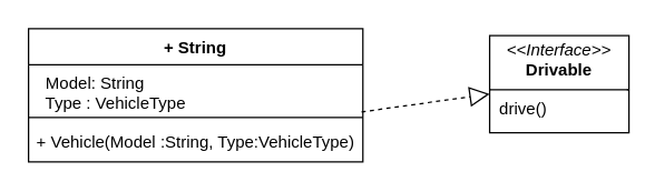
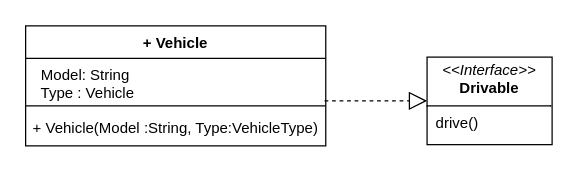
  <mxCell id="0" />
  <mxCell id="1" parent="0" />
- <mxCell id="2" value="+ String" style="swimlane;fontStyle=1;align=center;verticalAlign=top;childLayout=stackLayout;horizontal=1;startSize=26;horizontalStack=0;resizeParent=1;resizeParentMax=0;resizeLast=0;collapsible=1;marginBottom=0;whiteSpace=wrap;html=1;" parent="1" vertex="1"><mxGeometry x="20" y="20" width="240" height="96" as="geometry" /></mxCell>
- <mxCell id="3" value="&amp;nbsp; Model: String&lt;div&gt;&amp;nbsp; Type : VehicleType&lt;/div&gt;" style="text;strokeColor=none;fillColor=none;align=left;verticalAlign=top;spacingLeft=4;spacingRight=4;overflow=hidden;rotatable=0;points=[[0,0.5],[1,0.5]];portConstraint=eastwest;whiteSpace=wrap;html=1;" parent="2" vertex="1"><mxGeometry y="26" width="240" height="34" as="geometry" /></mxCell>
+ <mxCell id="2" value="+ Vehicle" style="swimlane;fontStyle=1;align=center;verticalAlign=top;childLayout=stackLayout;horizontal=1;startSize=26;horizontalStack=0;resizeParent=1;resizeParentMax=0;resizeLast=0;collapsible=1;marginBottom=0;whiteSpace=wrap;html=1;" parent="1" vertex="1"><mxGeometry x="20" y="20" width="240" height="96" as="geometry" /></mxCell>
+ <mxCell id="3" value="&amp;nbsp; Model: String&lt;div&gt;&amp;nbsp; Type : Vehicle&lt;/div&gt;" style="text;strokeColor=none;fillColor=none;align=left;verticalAlign=top;spacingLeft=4;spacingRight=4;overflow=hidden;rotatable=0;points=[[0,0.5],[1,0.5]];portConstraint=eastwest;whiteSpace=wrap;html=1;" parent="2" vertex="1"><mxGeometry y="26" width="240" height="34" as="geometry" /></mxCell>
  <mxCell id="4" value="" style="line;strokeWidth=1;fillColor=none;align=left;verticalAlign=middle;spacingTop=-1;spacingLeft=3;spacingRight=3;rotatable=0;labelPosition=right;points=[];portConstraint=eastwest;strokeColor=inherit;" parent="2" vertex="1"><mxGeometry y="60" width="240" height="8" as="geometry" /></mxCell>
  <mxCell id="5" value="+ Vehicle(Model :String, Type:VehicleType)" style="text;strokeColor=none;fillColor=none;align=left;verticalAlign=top;spacingLeft=4;spacingRight=4;overflow=hidden;rotatable=0;points=[[0,0.5],[1,0.5]];portConstraint=eastwest;whiteSpace=wrap;html=1;" parent="2" vertex="1"><mxGeometry y="68" width="240" height="28" as="geometry" /></mxCell>
- <mxCell id="6" value="&lt;p style=&quot;margin:0px;margin-top:4px;text-align:center;&quot;&gt;&lt;i&gt;&amp;lt;&amp;lt;Interface&amp;gt;&amp;gt;&lt;/i&gt;&lt;br&gt;&lt;b&gt;Drivable&lt;/b&gt;&lt;/p&gt;&lt;hr size=&quot;1&quot; style=&quot;border-style:solid;&quot;&gt;&lt;p style=&quot;margin:0px;margin-left:4px;&quot;&gt;&amp;nbsp;drive()&lt;/p&gt;" style="verticalAlign=top;align=left;overflow=fill;html=1;whiteSpace=wrap;" parent="1" vertex="1"><mxGeometry x="351" y="25" width="100" height="70" as="geometry" /></mxCell>
+ <mxCell id="6" value="&lt;p style=&quot;margin:0px;margin-top:4px;text-align:center;&quot;&gt;&lt;i&gt;&amp;lt;&amp;lt;Interface&amp;gt;&amp;gt;&lt;/i&gt;&lt;br&gt;&lt;b&gt;Drivable&lt;/b&gt;&lt;/p&gt;&lt;hr size=&quot;1&quot; style=&quot;border-style:solid;&quot;&gt;&lt;p style=&quot;margin:0px;margin-left:4px;&quot;&gt;&amp;nbsp;drive()&lt;/p&gt;" style="verticalAlign=top;align=left;overflow=fill;html=1;whiteSpace=wrap;" parent="1" vertex="1"><mxGeometry x="341" y="45" width="100" height="70" as="geometry" /></mxCell>
  <mxCell id="7" value="" style="endArrow=block;dashed=1;endFill=0;endSize=12;html=1;rounded=0;exitX=0.996;exitY=-0.002;exitDx=0;exitDy=0;exitPerimeter=0;" parent="1" source="4" target="6" edge="1"><mxGeometry width="160" relative="1" as="geometry"><mxPoint x="241" y="80" as="sourcePoint" /><mxPoint x="321" y="80" as="targetPoint" /><Array as="points" /></mxGeometry></mxCell>
